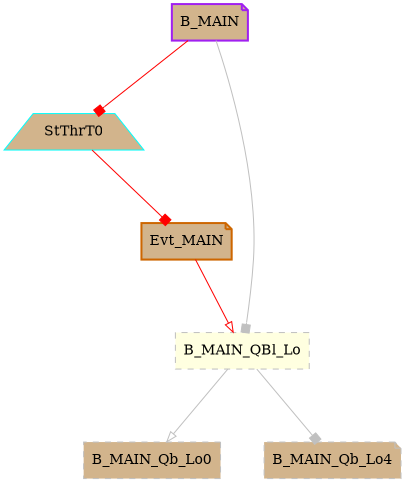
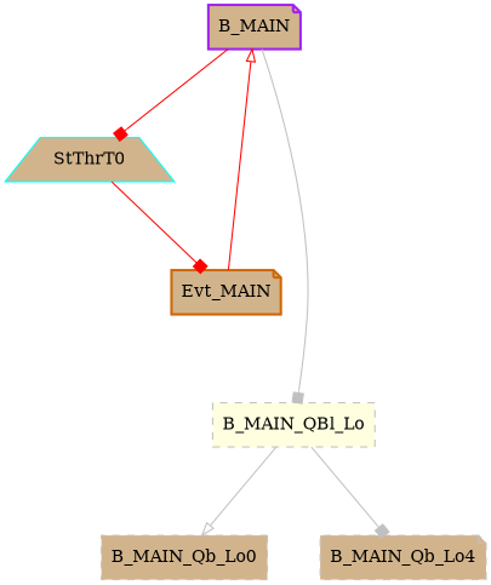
  digraph {
    mindist=1.0
    nodesep=0.6
    rankdir=TB
    ranksep=1.0
    root=Demo
    node [color=gray cpu=0 fillcolor=tan flags="0x0000000a" shape=note style=filled type=qbuf]
    edge [arrowhead=box color=red type=defdst]
    B_MAIN [beamproc=undefined bpentry=false bpexit=false color=purple flags="0x00108107" patentry=false patexit=true pattern=MAIN penwidth=2 qhi=false qil=false qlo=true tperiod=100000000 type=block]
    StThrT0 [beamproc=undefined bpentry=false bpexit=false color=cyan flags="0x0000000e" patentry=false patexit=false pattern=MAIN shape=trapezium startoffs=0 thread=0 toffs=0 type=startthread]
    B_MAIN_QBl_Lo [fillcolor=lightyellow flags="0x00000009" shape=box style="dashed, filled,filled" type=qinfo]
    Evt_MAIN [beamin=0 beamproc=undefined bpcstart=0 bpentry=false bpexit=false bpid=0 color=darkorange3 evtno=1 fid=1 flags="0x00002102" gid=0 par="0x0000000000000001" patentry=true patexit=false pattern=MAIN penwidth=2 reqnobeam=0 sid=0 tef=0 toffs=0 type=tmsg vacc=0]
    B_MAIN_Qb_Lo0 [shape=box style="dashed, filled,filled"]
    n6 [label=B_MAIN_Qb_Lo4 style="dashed, filled,filled"]
    B_MAIN -> StThrT0
    B_MAIN -> B_MAIN_QBl_Lo [color=gray type=priolo]
    StThrT0 -> Evt_MAIN
    B_MAIN_QBl_Lo -> B_MAIN_Qb_Lo0 [arrowhead=onormal color=gray type=meta]
    B_MAIN_QBl_Lo -> n6 [color=gray type=meta]
-   Evt_MAIN -> B_MAIN_QBl_Lo [arrowhead=onormal]
+   Evt_MAIN -> B_MAIN [arrowhead=onormal]
  }
